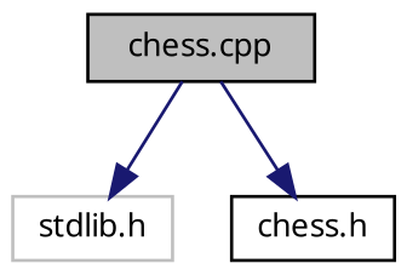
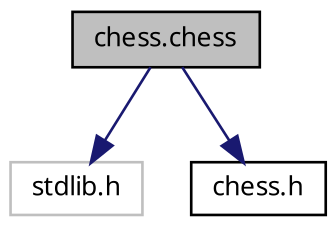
  digraph {
    node [color=black fillcolor=white fontname="FreeSans.ttf" fontsize=10 shape=record style=filled]
    edge [color=midnightblue fontname="FreeSans.ttf" fontsize=10 labelfontname="FreeSans.ttf" labelfontsize=10 style=solid]
-   n1 [fillcolor=grey75 fontcolor=black height=0.2 label="chess.cpp" width=0.4]
+   n1 [fillcolor=grey75 fontcolor=black height=0.2 label="chess.chess" width=0.4]
    n2 [color=grey75 height=0.2 label="stdlib.h" width=0.4]
    n3 [height=0.2 label="chess.h" width=0.4]
    n1 -> n2
    n1 -> n3
  }
